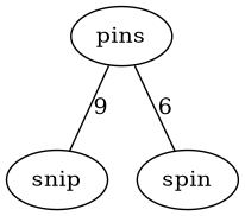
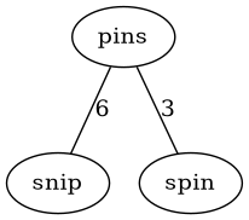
  graph {
    pins
    snip
    spin
-   pins -- snip [label=9]
-   pins -- spin [label=6]
+   pins -- snip [label=6]
+   pins -- spin [label=3]
  }
